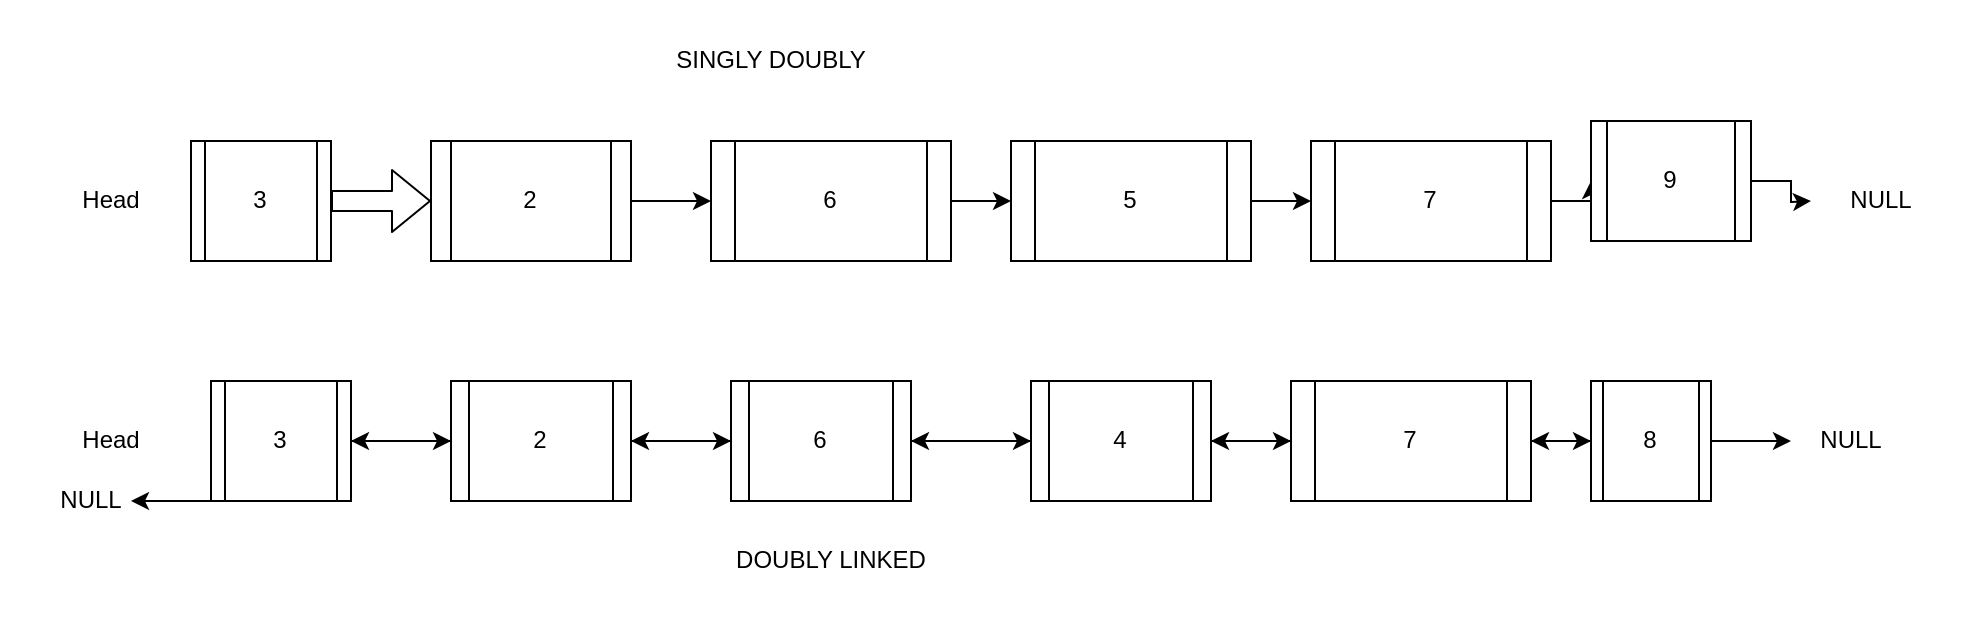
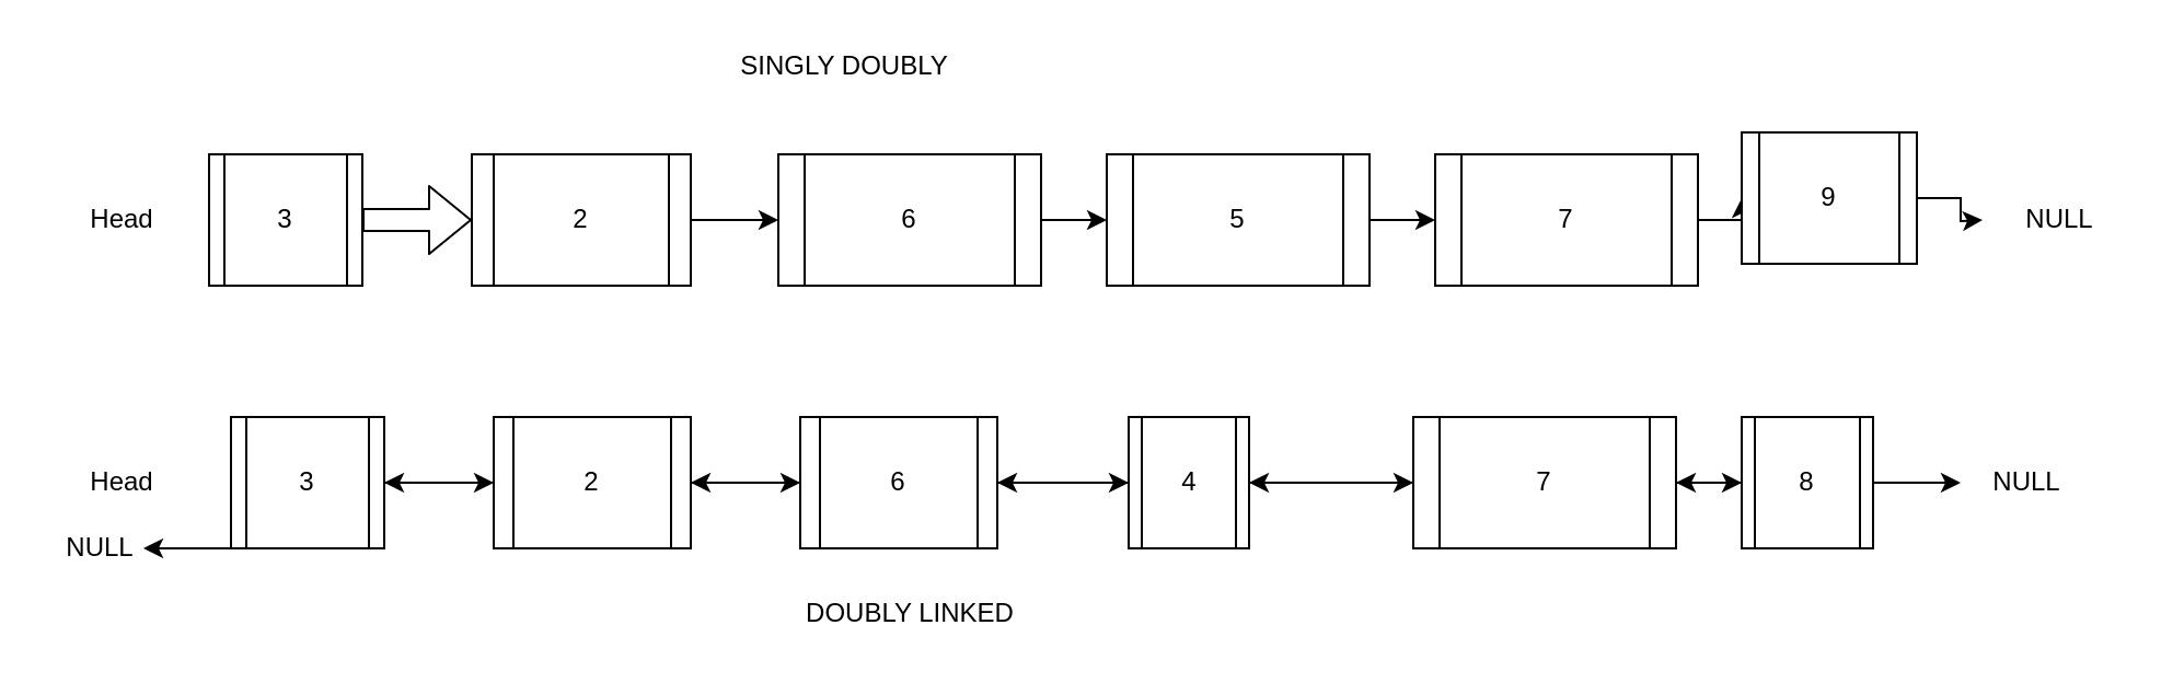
  <mxCell id="0" />
  <mxCell id="1" parent="0" />
  <mxCell id="2" value="3" style="shape=process;whiteSpace=wrap;html=1;backgroundOutline=1;" vertex="1" parent="1"><mxGeometry x="95" y="70" width="70" height="60" as="geometry" /></mxCell>
  <mxCell id="3" value="" style="edgeStyle=orthogonalEdgeStyle;rounded=0;orthogonalLoop=1;jettySize=auto;html=1;" edge="1" parent="1" source="4" target="6"><mxGeometry relative="1" as="geometry" /></mxCell>
  <mxCell id="4" value="2" style="shape=process;whiteSpace=wrap;html=1;backgroundOutline=1;" vertex="1" parent="1"><mxGeometry x="215" y="70" width="100" height="60" as="geometry" /></mxCell>
  <mxCell id="5" value="" style="edgeStyle=orthogonalEdgeStyle;rounded=0;orthogonalLoop=1;jettySize=auto;html=1;" edge="1" parent="1" source="6" target="8"><mxGeometry relative="1" as="geometry" /></mxCell>
  <mxCell id="6" value="6" style="shape=process;whiteSpace=wrap;html=1;backgroundOutline=1;" vertex="1" parent="1"><mxGeometry x="355" y="70" width="120" height="60" as="geometry" /></mxCell>
  <mxCell id="7" value="" style="edgeStyle=orthogonalEdgeStyle;rounded=0;orthogonalLoop=1;jettySize=auto;html=1;" edge="1" parent="1" source="8" target="10"><mxGeometry relative="1" as="geometry" /></mxCell>
  <mxCell id="8" value="5" style="shape=process;whiteSpace=wrap;html=1;backgroundOutline=1;" vertex="1" parent="1"><mxGeometry x="505" y="70" width="120" height="60" as="geometry" /></mxCell>
  <mxCell id="9" value="" style="edgeStyle=orthogonalEdgeStyle;rounded=0;orthogonalLoop=1;jettySize=auto;html=1;" edge="1" parent="1" source="10" target="12"><mxGeometry relative="1" as="geometry" /></mxCell>
  <mxCell id="10" value="7" style="shape=process;whiteSpace=wrap;html=1;backgroundOutline=1;" vertex="1" parent="1"><mxGeometry x="655" y="70" width="120" height="60" as="geometry" /></mxCell>
  <mxCell id="11" style="edgeStyle=orthogonalEdgeStyle;rounded=0;orthogonalLoop=1;jettySize=auto;html=1;" edge="1" parent="1" source="12"><mxGeometry relative="1" as="geometry"><mxPoint x="905" y="100" as="targetPoint" /></mxGeometry></mxCell>
  <mxCell id="12" value="9" style="shape=process;whiteSpace=wrap;html=1;backgroundOutline=1;" vertex="1" parent="1"><mxGeometry x="795" y="60" width="80" height="60" as="geometry" /></mxCell>
  <mxCell id="13" value="" style="edgeStyle=orthogonalEdgeStyle;rounded=0;orthogonalLoop=1;jettySize=auto;html=1;" edge="1" parent="1" source="14" target="17"><mxGeometry relative="1" as="geometry" /></mxCell>
  <mxCell id="14" value="3" style="shape=process;whiteSpace=wrap;html=1;backgroundOutline=1;" vertex="1" parent="1"><mxGeometry x="105" y="190" width="70" height="60" as="geometry" /></mxCell>
  <mxCell id="15" value="" style="edgeStyle=orthogonalEdgeStyle;rounded=0;orthogonalLoop=1;jettySize=auto;html=1;exitX=1;exitY=0.25;exitDx=0;exitDy=0;" edge="1" parent="1" source="17" target="20"><mxGeometry relative="1" as="geometry"><Array as="points"><mxPoint x="315" y="220" /></Array></mxGeometry></mxCell>
  <mxCell id="16" value="" style="edgeStyle=orthogonalEdgeStyle;rounded=0;orthogonalLoop=1;jettySize=auto;html=1;" edge="1" parent="1" source="17" target="14"><mxGeometry relative="1" as="geometry" /></mxCell>
  <mxCell id="17" value="2" style="shape=process;whiteSpace=wrap;html=1;backgroundOutline=1;" vertex="1" parent="1"><mxGeometry x="225" y="190" width="90" height="60" as="geometry" /></mxCell>
  <mxCell id="18" value="" style="edgeStyle=orthogonalEdgeStyle;rounded=0;orthogonalLoop=1;jettySize=auto;html=1;" edge="1" parent="1" source="20" target="23"><mxGeometry relative="1" as="geometry" /></mxCell>
  <mxCell id="19" style="edgeStyle=orthogonalEdgeStyle;rounded=0;orthogonalLoop=1;jettySize=auto;html=1;exitX=0;exitY=0.5;exitDx=0;exitDy=0;entryX=1;entryY=0.5;entryDx=0;entryDy=0;" edge="1" parent="1" source="20" target="17"><mxGeometry relative="1" as="geometry" /></mxCell>
  <mxCell id="20" value="6" style="shape=process;whiteSpace=wrap;html=1;backgroundOutline=1;" vertex="1" parent="1"><mxGeometry x="365" y="190" width="90" height="60" as="geometry" /></mxCell>
  <mxCell id="21" value="" style="edgeStyle=orthogonalEdgeStyle;rounded=0;orthogonalLoop=1;jettySize=auto;html=1;" edge="1" parent="1" source="23" target="26"><mxGeometry relative="1" as="geometry" /></mxCell>
  <mxCell id="22" value="" style="edgeStyle=orthogonalEdgeStyle;rounded=0;orthogonalLoop=1;jettySize=auto;html=1;" edge="1" parent="1" source="23" target="20"><mxGeometry relative="1" as="geometry" /></mxCell>
- <mxCell id="23" value="4" style="shape=process;whiteSpace=wrap;html=1;backgroundOutline=1;" vertex="1" parent="1"><mxGeometry x="515" y="190" width="90" height="60" as="geometry" /></mxCell>
+ <mxCell id="23" value="4" style="shape=process;whiteSpace=wrap;html=1;backgroundOutline=1;" vertex="1" parent="1"><mxGeometry x="515" y="190" width="55" height="60" as="geometry" /></mxCell>
  <mxCell id="24" value="" style="edgeStyle=orthogonalEdgeStyle;rounded=0;orthogonalLoop=1;jettySize=auto;html=1;" edge="1" parent="1" source="26" target="29"><mxGeometry relative="1" as="geometry" /></mxCell>
  <mxCell id="25" style="edgeStyle=orthogonalEdgeStyle;rounded=0;orthogonalLoop=1;jettySize=auto;html=1;exitX=0;exitY=0.5;exitDx=0;exitDy=0;entryX=1;entryY=0.5;entryDx=0;entryDy=0;" edge="1" parent="1" source="26" target="23"><mxGeometry relative="1" as="geometry" /></mxCell>
  <mxCell id="26" value="7" style="shape=process;whiteSpace=wrap;html=1;backgroundOutline=1;" vertex="1" parent="1"><mxGeometry x="645" y="190" width="120" height="60" as="geometry" /></mxCell>
  <mxCell id="27" value="" style="edgeStyle=orthogonalEdgeStyle;rounded=0;orthogonalLoop=1;jettySize=auto;html=1;" edge="1" parent="1" source="29" target="26"><mxGeometry relative="1" as="geometry" /></mxCell>
  <mxCell id="28" style="edgeStyle=orthogonalEdgeStyle;rounded=0;orthogonalLoop=1;jettySize=auto;html=1;exitX=1;exitY=0.5;exitDx=0;exitDy=0;" edge="1" parent="1" source="29"><mxGeometry relative="1" as="geometry"><mxPoint x="895" y="220" as="targetPoint" /></mxGeometry></mxCell>
  <mxCell id="29" value="8" style="shape=process;whiteSpace=wrap;html=1;backgroundOutline=1;" vertex="1" parent="1"><mxGeometry x="795" y="190" width="60" height="60" as="geometry" /></mxCell>
  <mxCell id="30" value="" style="shape=flexArrow;endArrow=classic;html=1;entryX=0;entryY=0.5;entryDx=0;entryDy=0;" edge="1" parent="1" target="4"><mxGeometry width="50" height="50" relative="1" as="geometry"><mxPoint x="165" y="100" as="sourcePoint" /><mxPoint x="505" y="270" as="targetPoint" /><Array as="points" /></mxGeometry></mxCell>
  <mxCell id="31" value="SINGLY DOUBLY" style="text;html=1;align=center;verticalAlign=middle;resizable=0;points=[];autosize=1;strokeColor=none;" vertex="1" parent="1"><mxGeometry x="330" y="20" width="110" height="20" as="geometry" /></mxCell>
  <mxCell id="32" value="DOUBLY LINKED" style="text;html=1;align=center;verticalAlign=middle;resizable=0;points=[];autosize=1;strokeColor=none;" vertex="1" parent="1"><mxGeometry x="360" y="270" width="110" height="20" as="geometry" /></mxCell>
  <mxCell id="33" value="Head" style="text;html=1;align=center;verticalAlign=middle;resizable=0;points=[];autosize=1;strokeColor=none;" vertex="1" parent="1"><mxGeometry x="35" y="90" width="40" height="20" as="geometry" /></mxCell>
  <mxCell id="34" value="Head" style="text;html=1;align=center;verticalAlign=middle;resizable=0;points=[];autosize=1;strokeColor=none;" vertex="1" parent="1"><mxGeometry x="35" y="210" width="40" height="20" as="geometry" /></mxCell>
  <mxCell id="35" value="NULL" style="text;html=1;align=center;verticalAlign=middle;resizable=0;points=[];autosize=1;strokeColor=none;" vertex="1" parent="1"><mxGeometry x="915" y="90" width="50" height="20" as="geometry" /></mxCell>
  <mxCell id="36" value="NULL" style="text;html=1;align=center;verticalAlign=middle;resizable=0;points=[];autosize=1;strokeColor=none;" vertex="1" parent="1"><mxGeometry x="900" y="210" width="50" height="20" as="geometry" /></mxCell>
  <mxCell id="37" value="" style="endArrow=classic;html=1;exitX=0;exitY=1;exitDx=0;exitDy=0;" edge="1" parent="1" source="14"><mxGeometry width="50" height="50" relative="1" as="geometry"><mxPoint x="535" y="320" as="sourcePoint" /><mxPoint x="65" y="250" as="targetPoint" /><Array as="points" /></mxGeometry></mxCell>
  <mxCell id="38" value="NULL" style="text;html=1;align=center;verticalAlign=middle;resizable=0;points=[];autosize=1;strokeColor=none;" vertex="1" parent="1"><mxGeometry x="20" y="240" width="50" height="20" as="geometry" /></mxCell>
